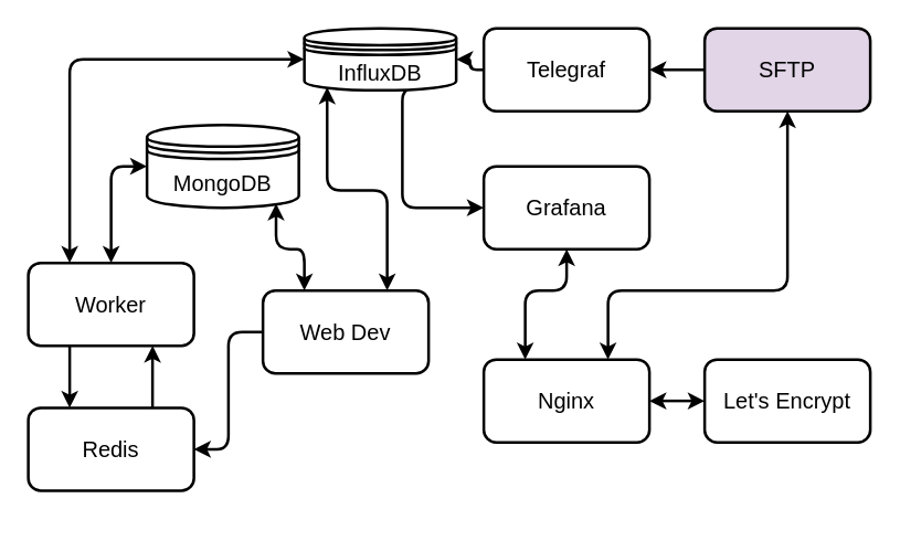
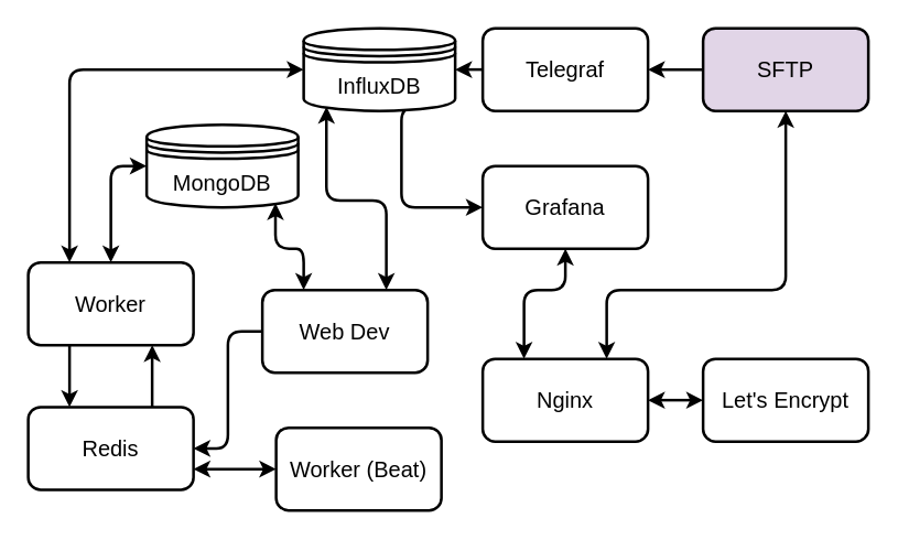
  <mxCell id="0" />
  <mxCell id="1" parent="0" />
  <mxCell id="2" style="edgeStyle=orthogonalEdgeStyle;html=1;exitX=0.85;exitY=0.95;exitDx=0;exitDy=0;exitPerimeter=0;entryX=0.25;entryY=0;entryDx=0;entryDy=0;fontSize=16;startArrow=classic;startFill=1;elbow=vertical;strokeWidth=2;" edge="1" parent="1" source="3" target="17"><mxGeometry relative="1" as="geometry" /></mxCell>
  <mxCell id="3" value="MongoDB" style="shape=datastore;whiteSpace=wrap;html=1;fontSize=16;strokeWidth=2;" vertex="1" parent="1"><mxGeometry x="106" y="90" width="110" height="60" as="geometry" /></mxCell>
  <mxCell id="4" style="edgeStyle=orthogonalEdgeStyle;html=1;exitX=0.85;exitY=0.95;exitDx=0;exitDy=0;exitPerimeter=0;entryX=0;entryY=0.5;entryDx=0;entryDy=0;startArrow=none;startFill=0;elbow=vertical;fontSize=16;strokeWidth=2;" edge="1" parent="1" source="5" target="24"><mxGeometry relative="1" as="geometry"><Array as="points"><mxPoint x="291" y="150" /></Array></mxGeometry></mxCell>
- <mxCell id="5" value="InfluxDB" style="shape=datastore;whiteSpace=wrap;html=1;fontSize=16;strokeWidth=2;" vertex="1" parent="1"><mxGeometry x="220" y="20" width="110" height="45" as="geometry" /></mxCell>
+ <mxCell id="5" value="InfluxDB" style="shape=datastore;whiteSpace=wrap;html=1;fontSize=16;strokeWidth=2;" vertex="1" parent="1"><mxGeometry x="220" y="20" width="110" height="60" as="geometry" /></mxCell>
  <mxCell id="6" style="edgeStyle=elbowEdgeStyle;html=1;exitX=0.75;exitY=0;exitDx=0;exitDy=0;entryX=0;entryY=0.5;entryDx=0;entryDy=0;strokeColor=none;elbow=vertical;fontSize=16;strokeWidth=2;" edge="1" parent="1" source="10" target="3"><mxGeometry relative="1" as="geometry"><Array as="points"><mxPoint x="200" y="130" /></Array></mxGeometry></mxCell>
  <mxCell id="7" style="edgeStyle=orthogonalEdgeStyle;html=1;exitX=0.25;exitY=1;exitDx=0;exitDy=0;entryX=0.25;entryY=0;entryDx=0;entryDy=0;elbow=vertical;fontSize=16;strokeWidth=2;" edge="1" parent="1" source="10" target="14"><mxGeometry relative="1" as="geometry" /></mxCell>
  <mxCell id="8" style="edgeStyle=orthogonalEdgeStyle;html=1;exitX=0.25;exitY=0;exitDx=0;exitDy=0;entryX=0;entryY=0.5;entryDx=0;entryDy=0;elbow=vertical;startArrow=classic;startFill=1;fontSize=16;strokeWidth=2;" edge="1" parent="1" source="10" target="5"><mxGeometry relative="1" as="geometry" /></mxCell>
  <mxCell id="9" style="edgeStyle=orthogonalEdgeStyle;html=1;exitX=0.5;exitY=0;exitDx=0;exitDy=0;entryX=0;entryY=0.5;entryDx=0;entryDy=0;elbow=vertical;startArrow=classic;startFill=1;fontSize=16;strokeWidth=2;" edge="1" parent="1" source="10" target="3"><mxGeometry relative="1" as="geometry" /></mxCell>
  <mxCell id="10" value="Worker" style="rounded=1;whiteSpace=wrap;html=1;fontSize=16;strokeWidth=2;" vertex="1" parent="1"><mxGeometry x="20" y="190" width="120" height="60" as="geometry" /></mxCell>
+ <mxCell id="11" style="edgeStyle=orthogonalEdgeStyle;html=1;exitX=0;exitY=0.5;exitDx=0;exitDy=0;entryX=1;entryY=0.75;entryDx=0;entryDy=0;fontSize=16;startArrow=classic;startFill=1;elbow=vertical;strokeWidth=2;" edge="1" parent="1" source="12" target="14"><mxGeometry relative="1" as="geometry" /></mxCell>
+ <mxCell id="12" value="Worker (Beat)" style="rounded=1;whiteSpace=wrap;html=1;fontSize=16;strokeWidth=2;" vertex="1" parent="1"><mxGeometry x="200" y="310" width="120" height="60" as="geometry" /></mxCell>
  <mxCell id="13" style="edgeStyle=orthogonalEdgeStyle;html=1;exitX=0.75;exitY=0;exitDx=0;exitDy=0;entryX=0.75;entryY=1;entryDx=0;entryDy=0;elbow=vertical;fontSize=16;strokeWidth=2;" edge="1" parent="1" source="14" target="10"><mxGeometry relative="1" as="geometry" /></mxCell>
  <mxCell id="14" value="Redis" style="rounded=1;whiteSpace=wrap;html=1;fontSize=16;strokeWidth=2;" vertex="1" parent="1"><mxGeometry x="20" y="295" width="120" height="60" as="geometry" /></mxCell>
  <mxCell id="15" style="edgeStyle=orthogonalEdgeStyle;html=1;exitX=0;exitY=0.5;exitDx=0;exitDy=0;entryX=1;entryY=0.5;entryDx=0;entryDy=0;elbow=vertical;fontSize=16;strokeWidth=2;" edge="1" parent="1" source="17" target="14"><mxGeometry relative="1" as="geometry" /></mxCell>
  <mxCell id="16" style="edgeStyle=orthogonalEdgeStyle;html=1;exitX=0.75;exitY=0;exitDx=0;exitDy=0;entryX=0.15;entryY=0.95;entryDx=0;entryDy=0;entryPerimeter=0;fontSize=16;startArrow=classic;startFill=1;elbow=vertical;strokeWidth=2;" edge="1" parent="1" source="17" target="5"><mxGeometry relative="1" as="geometry" /></mxCell>
  <mxCell id="17" value="Web Dev" style="rounded=1;whiteSpace=wrap;html=1;fontSize=16;strokeWidth=2;" vertex="1" parent="1"><mxGeometry x="190" y="210" width="120" height="60" as="geometry" /></mxCell>
  <mxCell id="18" style="edgeStyle=orthogonalEdgeStyle;html=1;exitX=0;exitY=0.5;exitDx=0;exitDy=0;entryX=1;entryY=0.5;entryDx=0;entryDy=0;elbow=vertical;fontSize=16;strokeWidth=2;" edge="1" parent="1" source="19" target="5"><mxGeometry relative="1" as="geometry" /></mxCell>
  <mxCell id="19" value="Telegraf" style="rounded=1;whiteSpace=wrap;html=1;fontSize=16;strokeWidth=2;" vertex="1" parent="1"><mxGeometry x="350" y="20" width="120" height="60" as="geometry" /></mxCell>
  <mxCell id="20" style="edgeStyle=orthogonalEdgeStyle;html=1;exitX=0;exitY=0.5;exitDx=0;exitDy=0;entryX=1;entryY=0.5;entryDx=0;entryDy=0;startArrow=none;startFill=0;elbow=vertical;fontSize=16;strokeWidth=2;" edge="1" parent="1" source="22" target="19"><mxGeometry relative="1" as="geometry" /></mxCell>
  <mxCell id="21" style="edgeStyle=orthogonalEdgeStyle;html=1;exitX=0.5;exitY=1;exitDx=0;exitDy=0;entryX=0.75;entryY=0;entryDx=0;entryDy=0;startArrow=classic;startFill=1;elbow=vertical;fontSize=16;strokeWidth=2;" edge="1" parent="1" source="22" target="25"><mxGeometry relative="1" as="geometry"><Array as="points"><mxPoint x="570" y="210" /><mxPoint x="440" y="210" /></Array></mxGeometry></mxCell>
  <mxCell id="22" value="SFTP" style="rounded=1;whiteSpace=wrap;html=1;fontSize=16;strokeWidth=2;fillColor=#e1d5e7;" vertex="1" parent="1"><mxGeometry x="510" y="20" width="120" height="60" as="geometry" /></mxCell>
  <mxCell id="23" style="edgeStyle=orthogonalEdgeStyle;html=1;exitX=0.5;exitY=1;exitDx=0;exitDy=0;entryX=0.25;entryY=0;entryDx=0;entryDy=0;startArrow=classic;startFill=1;elbow=vertical;fontSize=16;strokeWidth=2;" edge="1" parent="1" source="24" target="25"><mxGeometry relative="1" as="geometry"><Array as="points"><mxPoint x="410" y="210" /><mxPoint x="380" y="210" /></Array></mxGeometry></mxCell>
  <mxCell id="24" value="Grafana" style="rounded=1;whiteSpace=wrap;html=1;fontSize=16;strokeWidth=2;" vertex="1" parent="1"><mxGeometry x="350" y="120" width="120" height="60" as="geometry" /></mxCell>
  <mxCell id="25" value="Nginx" style="rounded=1;whiteSpace=wrap;html=1;direction=east;fontSize=16;strokeWidth=2;" vertex="1" parent="1"><mxGeometry x="350" y="260" width="120" height="60" as="geometry" /></mxCell>
  <mxCell id="26" style="edgeStyle=orthogonalEdgeStyle;html=1;exitX=0;exitY=0.5;exitDx=0;exitDy=0;entryX=1;entryY=0.5;entryDx=0;entryDy=0;startArrow=classic;startFill=1;elbow=vertical;fontSize=16;strokeWidth=2;" edge="1" parent="1" source="27" target="25"><mxGeometry relative="1" as="geometry" /></mxCell>
  <mxCell id="27" value="Let's Encrypt" style="rounded=1;whiteSpace=wrap;html=1;fontSize=16;strokeWidth=2;" vertex="1" parent="1"><mxGeometry x="510" y="260" width="120" height="60" as="geometry" /></mxCell>
